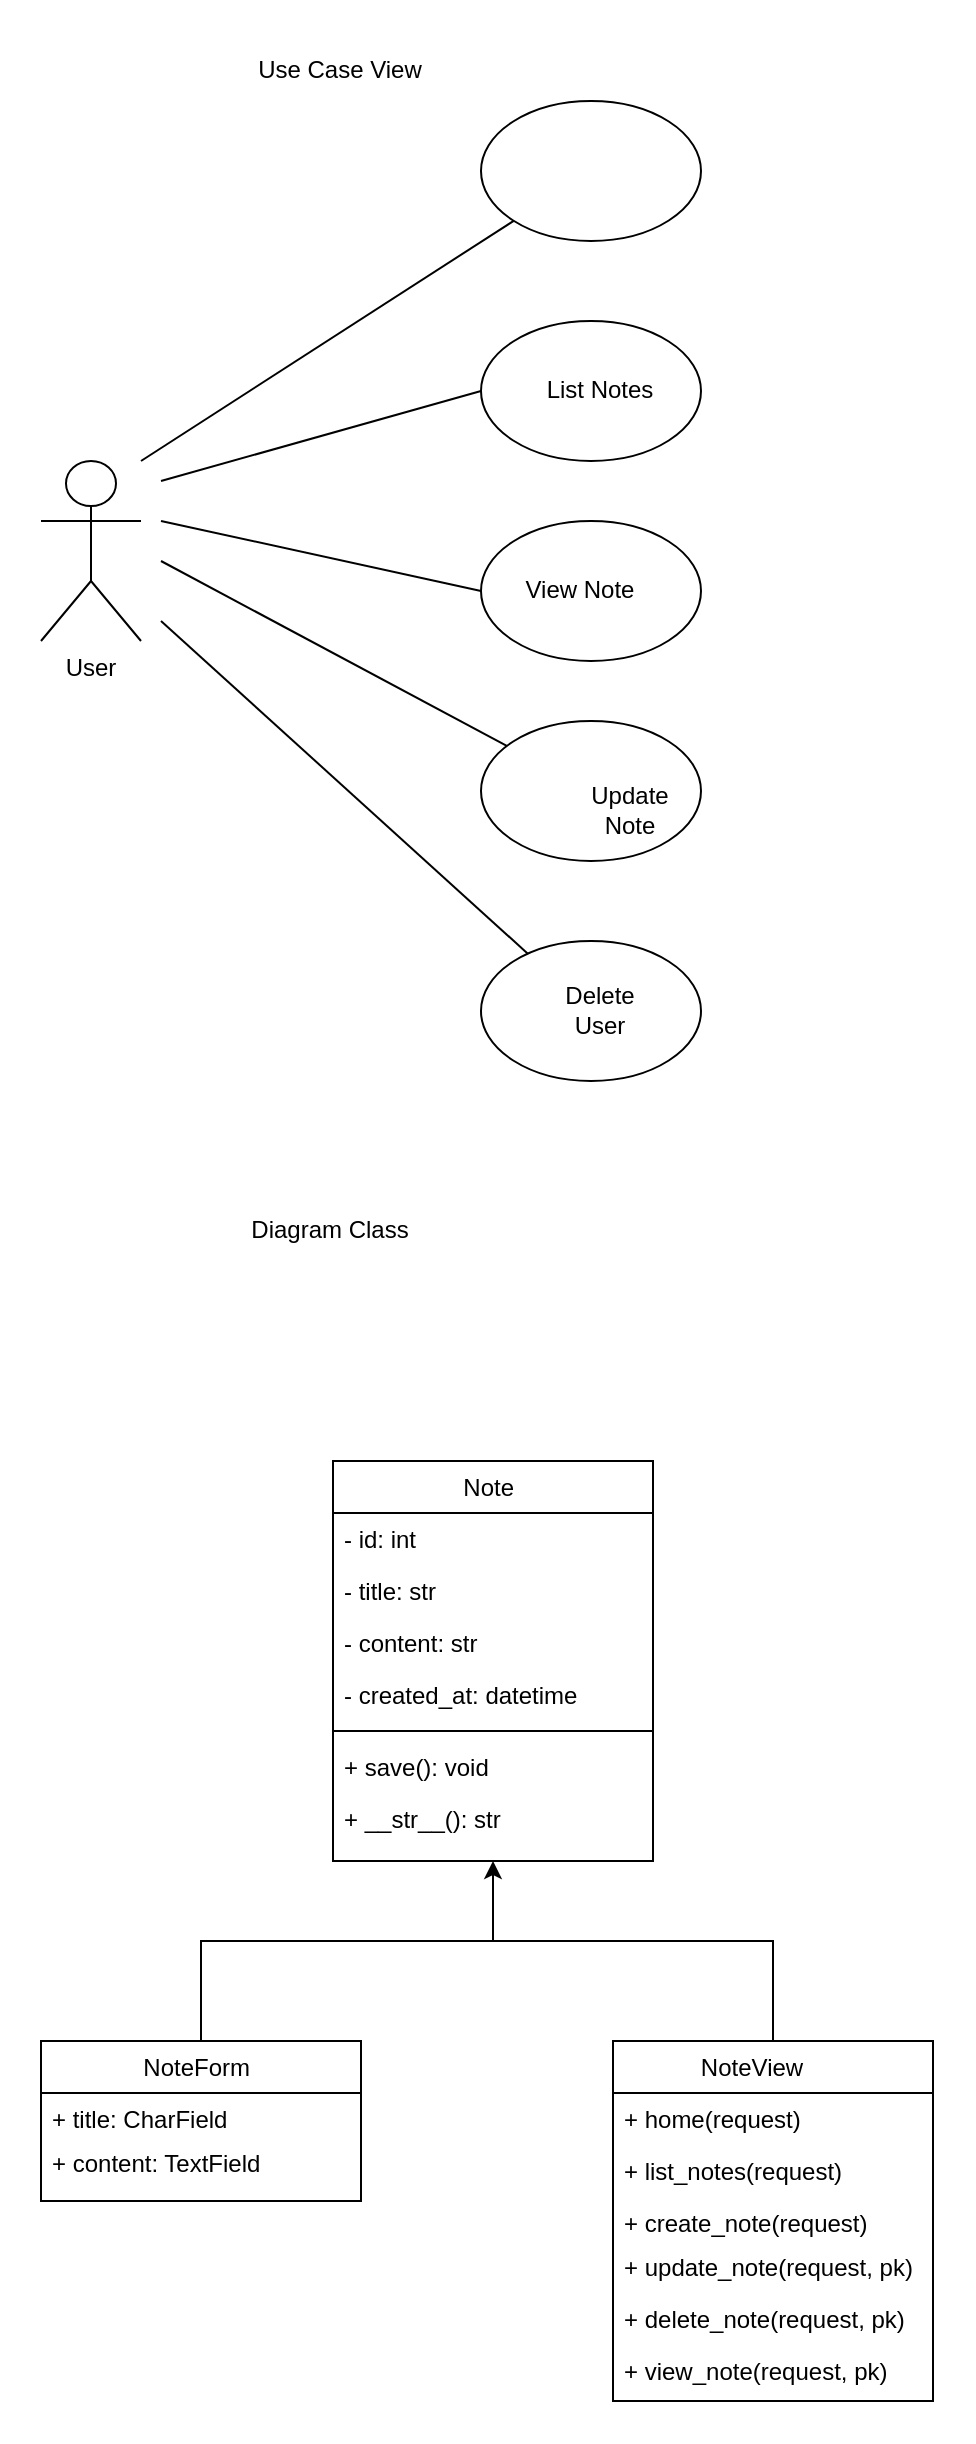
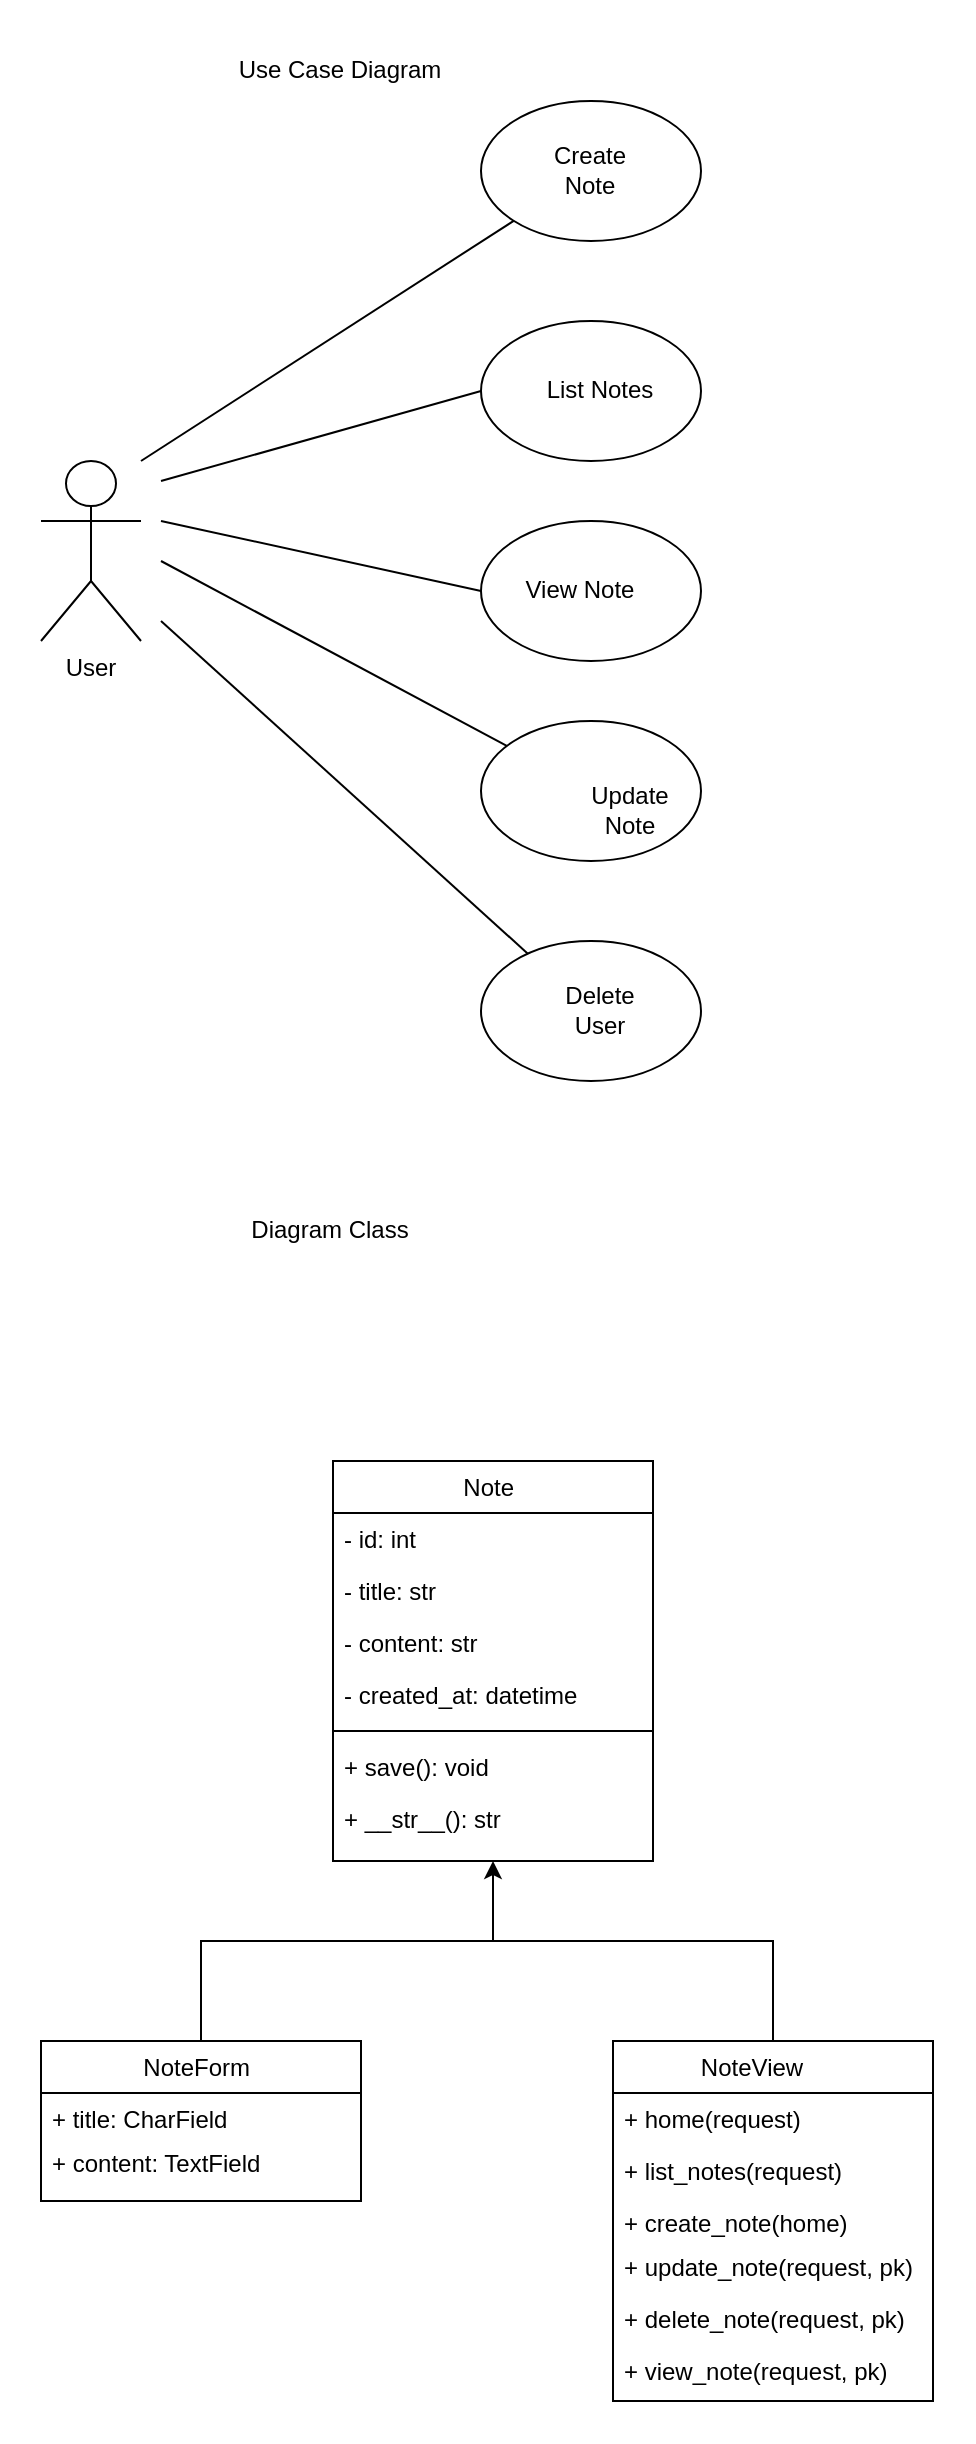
  <mxCell id="0" />
  <mxCell id="1" parent="0" />
- <mxCell id="2" value="Use Case View" style="text;html=1;align=center;verticalAlign=middle;whiteSpace=wrap;rounded=0;" parent="1" vertex="1"><mxGeometry x="50" y="20" width="240" height="30" as="geometry" /></mxCell>
+ <mxCell id="2" value="Use Case Diagram" style="text;html=1;align=center;verticalAlign=middle;whiteSpace=wrap;rounded=0;" parent="1" vertex="1"><mxGeometry x="50" y="20" width="240" height="30" as="geometry" /></mxCell>
  <mxCell id="3" value="User&lt;div&gt;&lt;br&gt;&lt;/div&gt;" style="shape=umlActor;verticalLabelPosition=bottom;verticalAlign=top;html=1;outlineConnect=0;" parent="1" vertex="1"><mxGeometry x="20" y="230" width="50" height="90" as="geometry" /></mxCell>
  <mxCell id="4" value="" style="ellipse;whiteSpace=wrap;html=1;" parent="1" vertex="1"><mxGeometry x="240" y="50" width="110" height="70" as="geometry" /></mxCell>
  <mxCell id="5" value="" style="ellipse;whiteSpace=wrap;html=1;" parent="1" vertex="1"><mxGeometry x="240" y="160" width="110" height="70" as="geometry" /></mxCell>
  <mxCell id="6" value="" style="ellipse;whiteSpace=wrap;html=1;" parent="1" vertex="1"><mxGeometry x="240" y="470" width="110" height="70" as="geometry" /></mxCell>
  <mxCell id="7" value="" style="ellipse;whiteSpace=wrap;html=1;" parent="1" vertex="1"><mxGeometry x="240" y="360" width="110" height="70" as="geometry" /></mxCell>
  <mxCell id="8" value="" style="ellipse;whiteSpace=wrap;html=1;" parent="1" vertex="1"><mxGeometry x="240" y="260" width="110" height="70" as="geometry" /></mxCell>
  <mxCell id="9" value="" style="endArrow=none;html=1;rounded=0;" parent="1" target="4" edge="1"><mxGeometry width="50" height="50" relative="1" as="geometry"><mxPoint x="70" y="230" as="sourcePoint" /><mxPoint x="120" y="180" as="targetPoint" /></mxGeometry></mxCell>
  <mxCell id="10" value="" style="endArrow=none;html=1;rounded=0;entryX=0;entryY=0.5;entryDx=0;entryDy=0;" parent="1" target="5" edge="1"><mxGeometry width="50" height="50" relative="1" as="geometry"><mxPoint x="80" y="240" as="sourcePoint" /><mxPoint x="266" y="120" as="targetPoint" /></mxGeometry></mxCell>
  <mxCell id="11" value="" style="endArrow=none;html=1;rounded=0;entryX=0;entryY=0.5;entryDx=0;entryDy=0;" parent="1" target="8" edge="1"><mxGeometry width="50" height="50" relative="1" as="geometry"><mxPoint x="80" y="260" as="sourcePoint" /><mxPoint x="250" y="205" as="targetPoint" /></mxGeometry></mxCell>
  <mxCell id="12" value="" style="endArrow=none;html=1;rounded=0;" parent="1" target="7" edge="1"><mxGeometry width="50" height="50" relative="1" as="geometry"><mxPoint x="80" y="280" as="sourcePoint" /><mxPoint x="248" y="296" as="targetPoint" /></mxGeometry></mxCell>
  <mxCell id="13" value="" style="endArrow=none;html=1;rounded=0;" parent="1" target="6" edge="1"><mxGeometry width="50" height="50" relative="1" as="geometry"><mxPoint x="80" y="310" as="sourcePoint" /><mxPoint x="218" y="326" as="targetPoint" /></mxGeometry></mxCell>
+ <mxCell id="14" value="Create Note" style="text;html=1;align=center;verticalAlign=middle;whiteSpace=wrap;rounded=0;" parent="1" vertex="1"><mxGeometry x="265" y="70" width="60" height="30" as="geometry" /></mxCell>
  <mxCell id="15" value="List Notes" style="text;html=1;align=center;verticalAlign=middle;whiteSpace=wrap;rounded=0;" parent="1" vertex="1"><mxGeometry x="270" y="180" width="60" height="30" as="geometry" /></mxCell>
  <mxCell id="16" value="View Note" style="text;html=1;align=center;verticalAlign=middle;whiteSpace=wrap;rounded=0;" parent="1" vertex="1"><mxGeometry x="260" y="280" width="60" height="30" as="geometry" /></mxCell>
  <mxCell id="17" value="Update Note" style="text;html=1;align=center;verticalAlign=middle;whiteSpace=wrap;rounded=0;" parent="1" vertex="1"><mxGeometry x="285" y="390" width="60" height="30" as="geometry" /></mxCell>
  <mxCell id="18" value="Delete User" style="text;html=1;align=center;verticalAlign=middle;whiteSpace=wrap;rounded=0;" parent="1" vertex="1"><mxGeometry x="270" y="490" width="60" height="30" as="geometry" /></mxCell>
  <mxCell id="19" value="Note " style="swimlane;fontStyle=0;align=center;verticalAlign=top;childLayout=stackLayout;horizontal=1;startSize=26;horizontalStack=0;resizeParent=1;resizeLast=0;collapsible=1;marginBottom=0;rounded=0;shadow=0;strokeWidth=1;" vertex="1" parent="1"><mxGeometry x="166" y="730" width="160" height="200" as="geometry"><mxRectangle x="550" y="140" width="160" height="26" as="alternateBounds" /></mxGeometry></mxCell>
  <mxCell id="20" value="- id: int        " style="text;align=left;verticalAlign=top;spacingLeft=4;spacingRight=4;overflow=hidden;rotatable=0;points=[[0,0.5],[1,0.5]];portConstraint=eastwest;" vertex="1" parent="19"><mxGeometry y="26" width="160" height="26" as="geometry" /></mxCell>
  <mxCell id="21" value="- title: str     " style="text;align=left;verticalAlign=top;spacingLeft=4;spacingRight=4;overflow=hidden;rotatable=0;points=[[0,0.5],[1,0.5]];portConstraint=eastwest;" vertex="1" parent="19"><mxGeometry y="52" width="160" height="26" as="geometry" /></mxCell>
  <mxCell id="22" value="- content: str   " style="text;align=left;verticalAlign=top;spacingLeft=4;spacingRight=4;overflow=hidden;rotatable=0;points=[[0,0.5],[1,0.5]];portConstraint=eastwest;" vertex="1" parent="19"><mxGeometry y="78" width="160" height="26" as="geometry" /></mxCell>
  <mxCell id="23" value="- created_at: datetime " style="text;align=left;verticalAlign=top;spacingLeft=4;spacingRight=4;overflow=hidden;rotatable=0;points=[[0,0.5],[1,0.5]];portConstraint=eastwest;" vertex="1" parent="19"><mxGeometry y="104" width="160" height="26" as="geometry" /></mxCell>
  <mxCell id="24" value="" style="line;html=1;strokeWidth=1;align=left;verticalAlign=middle;spacingTop=-1;spacingLeft=3;spacingRight=3;rotatable=0;labelPosition=right;points=[];portConstraint=eastwest;" vertex="1" parent="19"><mxGeometry y="130" width="160" height="10" as="geometry" /></mxCell>
  <mxCell id="25" value="+ save(): void   " style="text;align=left;verticalAlign=top;spacingLeft=4;spacingRight=4;overflow=hidden;rotatable=0;points=[[0,0.5],[1,0.5]];portConstraint=eastwest;" vertex="1" parent="19"><mxGeometry y="140" width="160" height="26" as="geometry" /></mxCell>
  <mxCell id="26" value="+ __str__(): str " style="text;align=left;verticalAlign=top;spacingLeft=4;spacingRight=4;overflow=hidden;rotatable=0;points=[[0,0.5],[1,0.5]];portConstraint=eastwest;" vertex="1" parent="19"><mxGeometry y="166" width="160" height="26" as="geometry" /></mxCell>
  <mxCell id="27" value="NoteForm " style="swimlane;fontStyle=0;align=center;verticalAlign=top;childLayout=stackLayout;horizontal=1;startSize=26;horizontalStack=0;resizeParent=1;resizeLast=0;collapsible=1;marginBottom=0;rounded=0;shadow=0;strokeWidth=1;" vertex="1" parent="1"><mxGeometry x="20" y="1020" width="160" height="80" as="geometry"><mxRectangle x="550" y="140" width="160" height="26" as="alternateBounds" /></mxGeometry></mxCell>
  <mxCell id="28" value="+ title: CharField " style="text;align=left;verticalAlign=top;spacingLeft=4;spacingRight=4;overflow=hidden;rotatable=0;points=[[0,0.5],[1,0.5]];portConstraint=eastwest;" vertex="1" parent="27"><mxGeometry y="26" width="160" height="22" as="geometry" /></mxCell>
  <mxCell id="29" value="+ content: TextField " style="text;align=left;verticalAlign=top;spacingLeft=4;spacingRight=4;overflow=hidden;rotatable=0;points=[[0,0.5],[1,0.5]];portConstraint=eastwest;" vertex="1" parent="27"><mxGeometry y="48" width="160" height="22" as="geometry" /></mxCell>
  <mxCell id="30" value=" NoteView       " style="swimlane;fontStyle=0;align=center;verticalAlign=top;childLayout=stackLayout;horizontal=1;startSize=26;horizontalStack=0;resizeParent=1;resizeLast=0;collapsible=1;marginBottom=0;rounded=0;shadow=0;strokeWidth=1;" vertex="1" parent="1"><mxGeometry x="306" y="1020" width="160" height="180" as="geometry"><mxRectangle x="550" y="140" width="160" height="26" as="alternateBounds" /></mxGeometry></mxCell>
  <mxCell id="31" value="+ home(request)  " style="text;align=left;verticalAlign=top;spacingLeft=4;spacingRight=4;overflow=hidden;rotatable=0;points=[[0,0.5],[1,0.5]];portConstraint=eastwest;" vertex="1" parent="30"><mxGeometry y="26" width="160" height="26" as="geometry" /></mxCell>
  <mxCell id="32" value="+ list_notes(request) " style="text;align=left;verticalAlign=top;spacingLeft=4;spacingRight=4;overflow=hidden;rotatable=0;points=[[0,0.5],[1,0.5]];portConstraint=eastwest;" vertex="1" parent="30"><mxGeometry y="52" width="160" height="26" as="geometry" /></mxCell>
- <mxCell id="33" value="+ create_note(request)  " style="text;align=left;verticalAlign=top;spacingLeft=4;spacingRight=4;overflow=hidden;rotatable=0;points=[[0,0.5],[1,0.5]];portConstraint=eastwest;" vertex="1" parent="30"><mxGeometry y="78" width="160" height="22" as="geometry" /></mxCell>
+ <mxCell id="33" value="+ create_note(home)  " style="text;align=left;verticalAlign=top;spacingLeft=4;spacingRight=4;overflow=hidden;rotatable=0;points=[[0,0.5],[1,0.5]];portConstraint=eastwest;" vertex="1" parent="30"><mxGeometry y="78" width="160" height="22" as="geometry" /></mxCell>
  <mxCell id="34" value="+ update_note(request, pk) " style="text;align=left;verticalAlign=top;spacingLeft=4;spacingRight=4;overflow=hidden;rotatable=0;points=[[0,0.5],[1,0.5]];portConstraint=eastwest;" vertex="1" parent="30"><mxGeometry y="100" width="160" height="26" as="geometry" /></mxCell>
  <mxCell id="35" value="+ delete_note(request, pk) " style="text;align=left;verticalAlign=top;spacingLeft=4;spacingRight=4;overflow=hidden;rotatable=0;points=[[0,0.5],[1,0.5]];portConstraint=eastwest;" vertex="1" parent="30"><mxGeometry y="126" width="160" height="26" as="geometry" /></mxCell>
  <mxCell id="36" value="+ view_note(request, pk) " style="text;align=left;verticalAlign=top;spacingLeft=4;spacingRight=4;overflow=hidden;rotatable=0;points=[[0,0.5],[1,0.5]];portConstraint=eastwest;" vertex="1" parent="30"><mxGeometry y="152" width="160" height="26" as="geometry" /></mxCell>
  <mxCell id="37" value="" style="endArrow=classic;html=1;rounded=0;exitX=0.5;exitY=0;exitDx=0;exitDy=0;" edge="1" parent="1" source="27"><mxGeometry width="50" height="50" relative="1" as="geometry"><mxPoint x="106" y="900" as="sourcePoint" /><mxPoint x="246" y="930" as="targetPoint" /><Array as="points"><mxPoint x="100" y="970" /><mxPoint x="246" y="970" /></Array></mxGeometry></mxCell>
  <mxCell id="38" value="" style="endArrow=none;html=1;rounded=0;exitX=0.5;exitY=0;exitDx=0;exitDy=0;" edge="1" parent="1" source="30"><mxGeometry width="50" height="50" relative="1" as="geometry"><mxPoint x="106" y="900" as="sourcePoint" /><mxPoint x="246" y="970" as="targetPoint" /><Array as="points"><mxPoint x="386" y="970" /></Array></mxGeometry></mxCell>
  <mxCell id="39" value="Diagram Class" style="text;html=1;align=center;verticalAlign=middle;whiteSpace=wrap;rounded=0;" vertex="1" parent="1"><mxGeometry x="100" width="130" height="30" as="geometry" y="600" /></mxCell>
